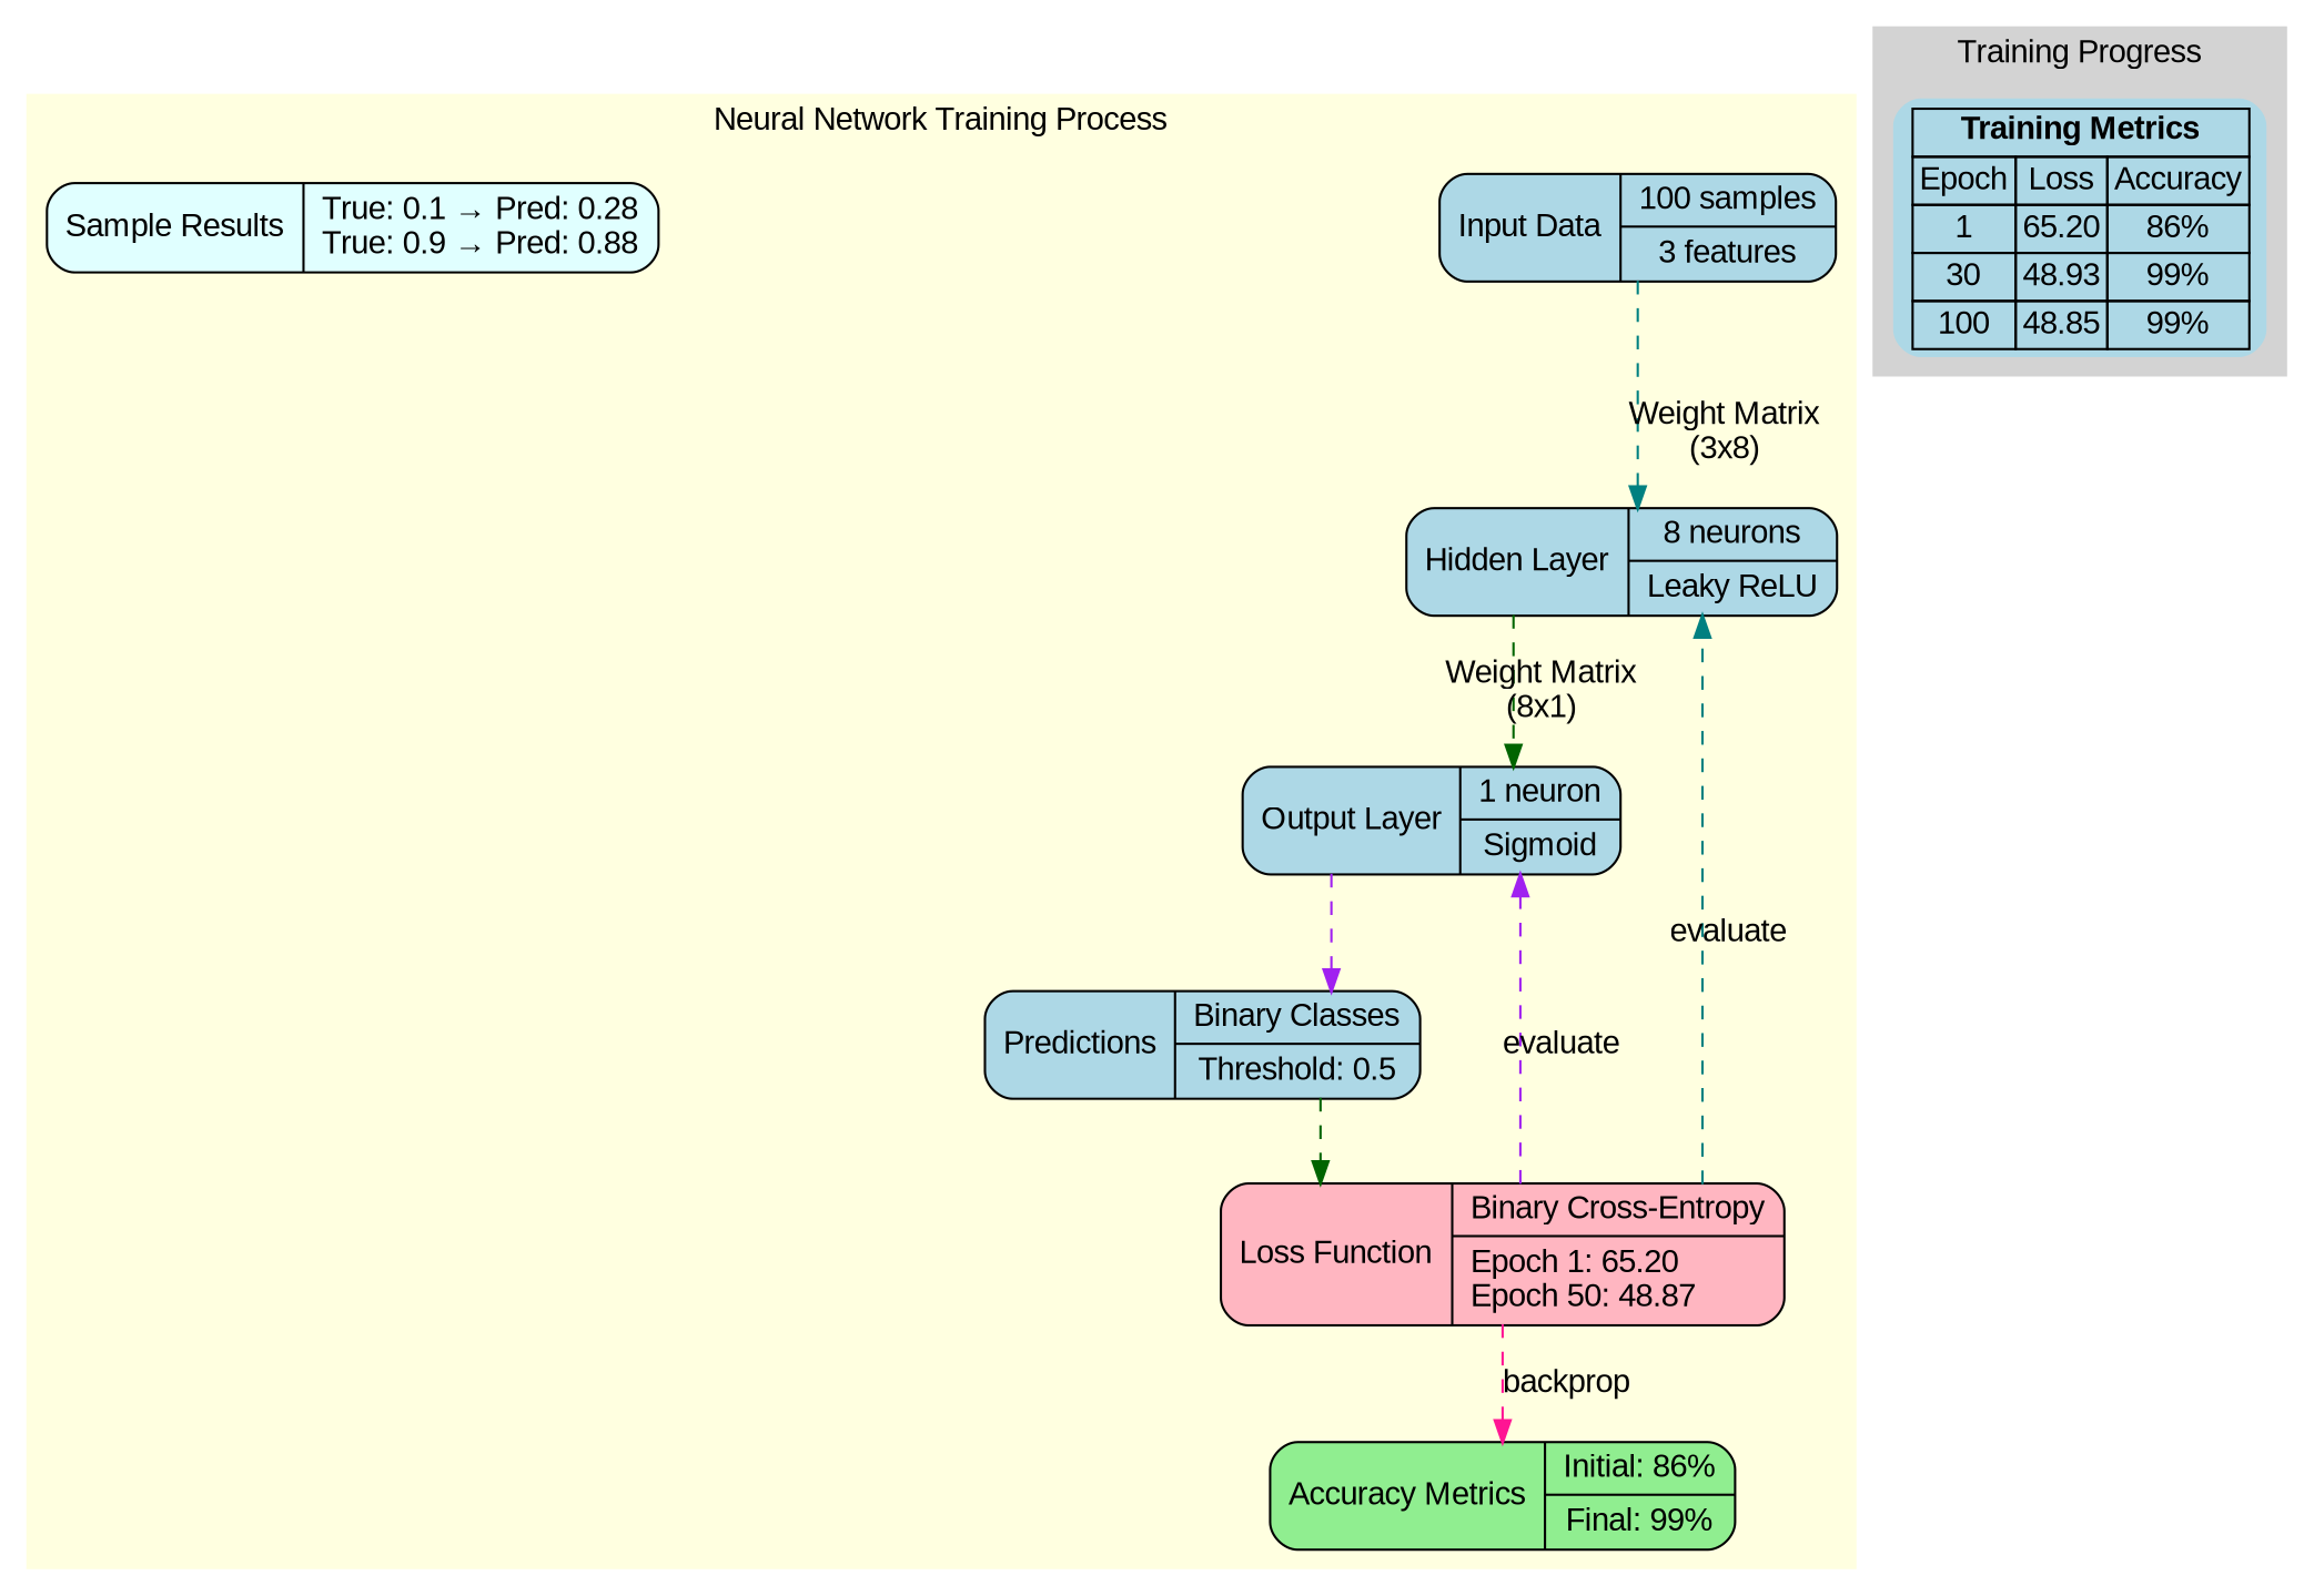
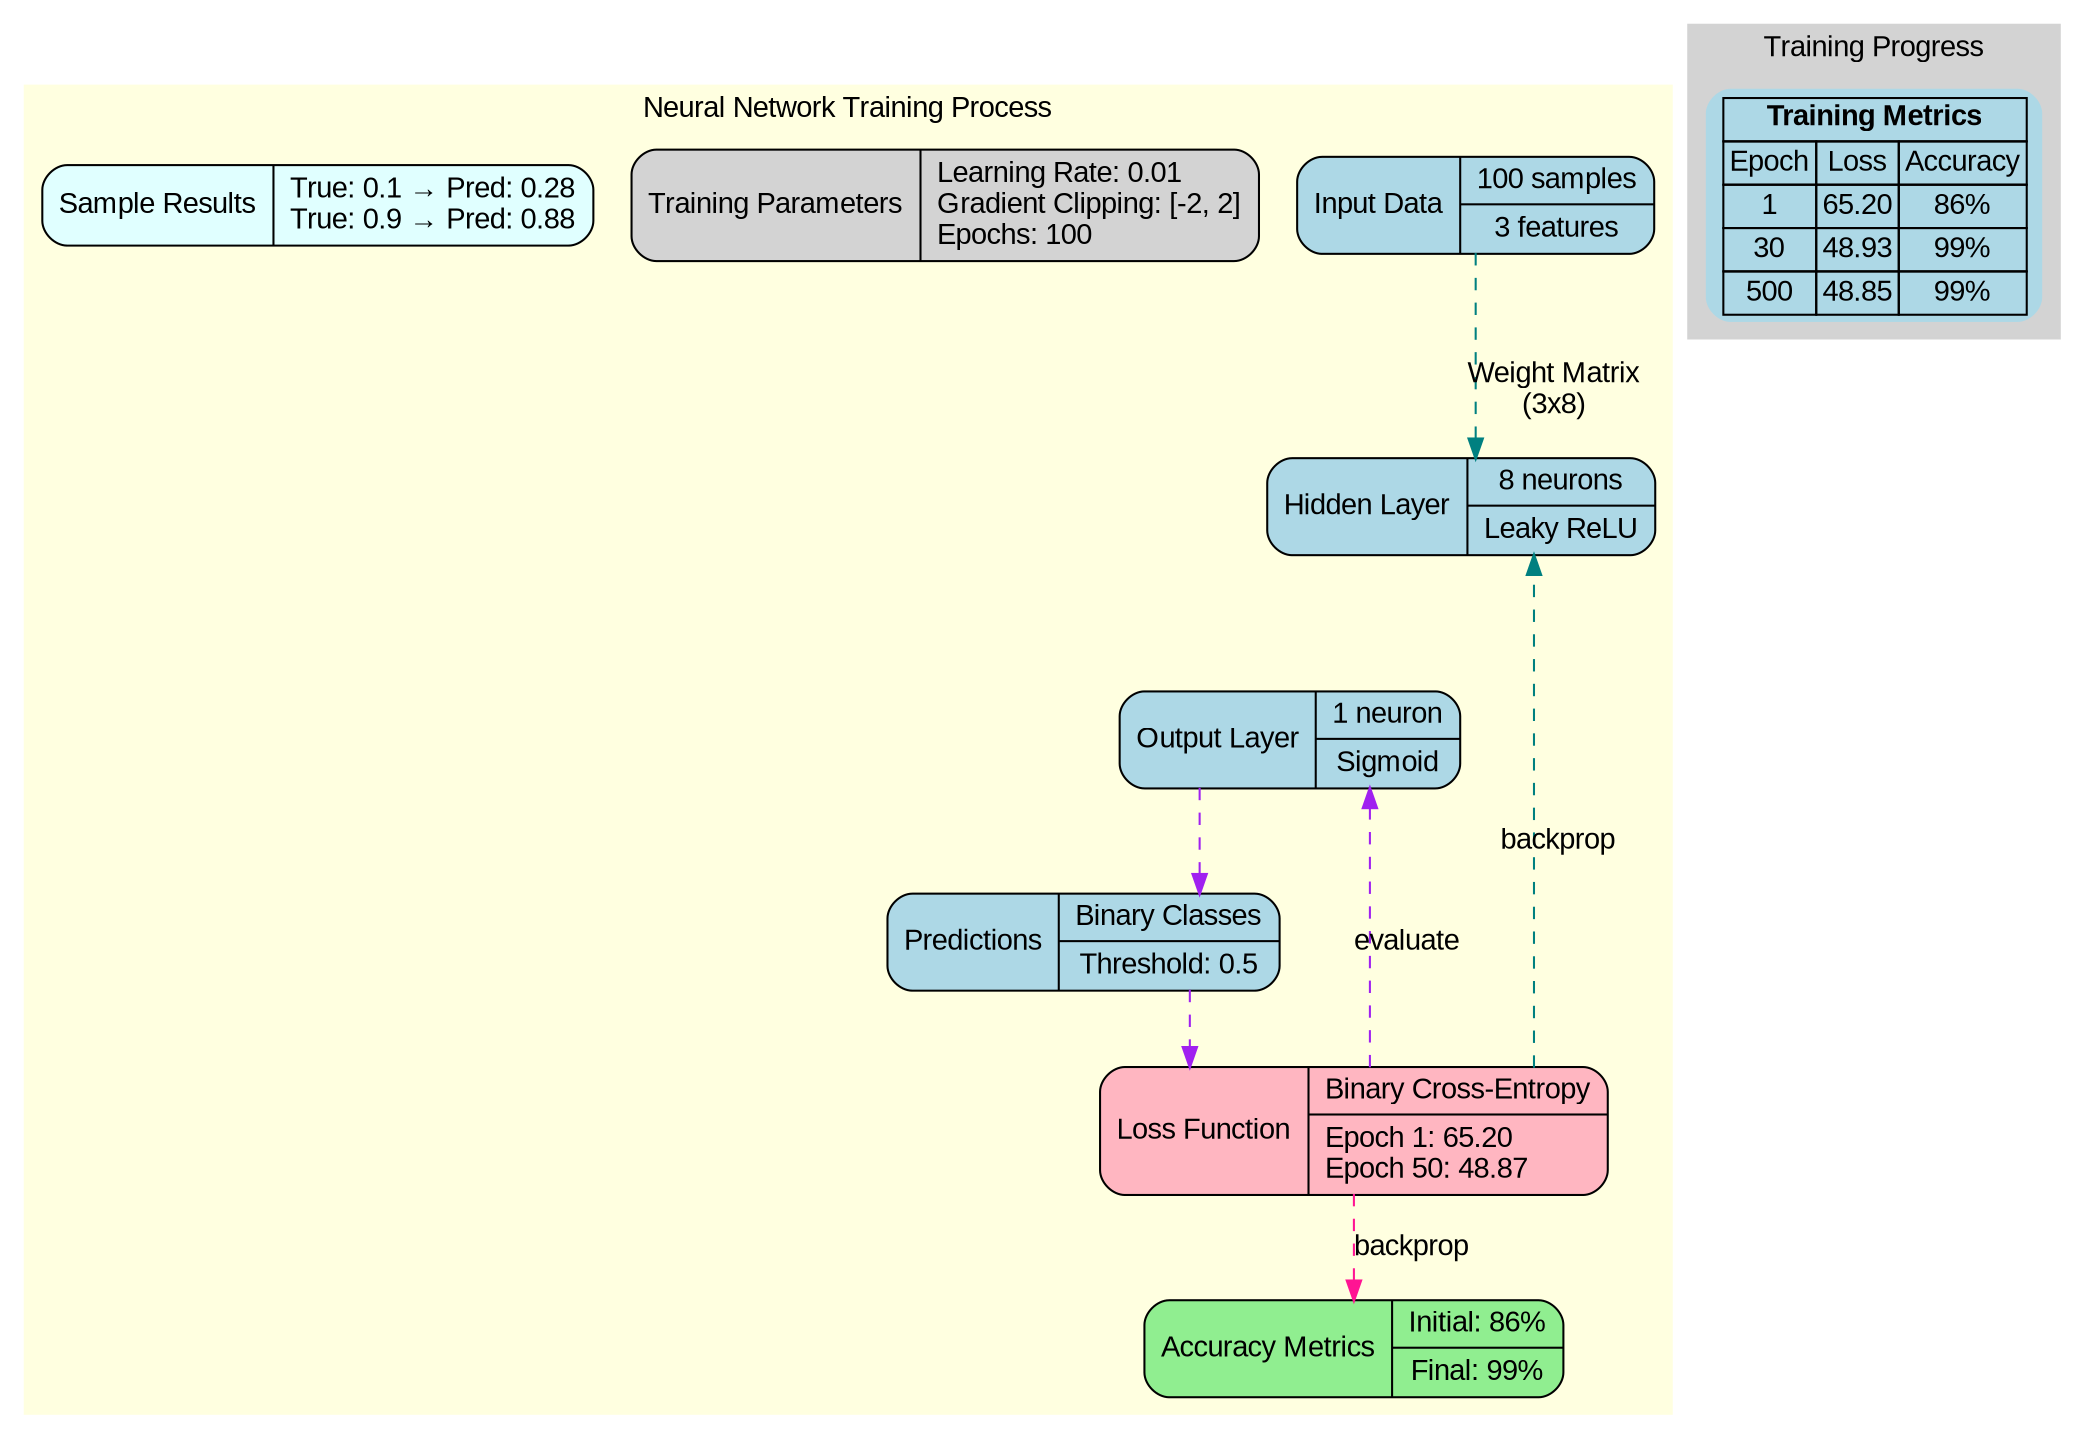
  digraph {
    compound=true
    fontname=Arial
    newrank=true
    rankdir=TB
    splines=ortho
    node [fillcolor=lightblue fontname=Arial shape=record style="rounded,filled"]
    edge [color=teal fontname=Arial style=dashed]
    n1 [label="Input Data|{100 samples|3 features}"]
    n2 [label="Hidden Layer|{8 neurons|Leaky ReLU}"]
    n3 [label="Output Layer|{1 neuron|Sigmoid}"]
    n4 [label="Predictions|{Binary Classes|Threshold: 0.5}"]
    n5 [fillcolor=lightpink label="Loss Function|{Binary Cross-Entropy|Epoch 1: 65.20\lEpoch 50: 48.87\l}"]
    n6 [fillcolor=lightgreen label="Accuracy Metrics|{Initial: 86%|Final: 99%}"]
+   n7 [fillcolor=lightgrey label="Training Parameters|{Learning Rate: 0.01\lGradient Clipping: [-2, 2]\lEpochs: 100\l}"]
    n8 [fillcolor=lightcyan label="Sample Results|{True: 0.1 → Pred: 0.28\lTrue: 0.9 → Pred: 0.88\l}"]
-   n9 [label=<       <table border="0" cellborder="1" cellspacing="0">         <tr><td colspan="3"><b>Training Metrics</b></td></tr>         <tr><td>Epoch</td><td>Loss</td><td>Accuracy</td></tr>         <tr><td>1</td><td>65.20</td><td>86%</td></tr>         <tr><td>30</td><td>48.93</td><td>99%</td></tr>         <tr><td>100</td><td>48.85</td><td>99%</td></tr>       </table>     > shape=none]
+   n9 [label=<       <table border="0" cellborder="1" cellspacing="0">         <tr><td colspan="3"><b>Training Metrics</b></td></tr>         <tr><td>Epoch</td><td>Loss</td><td>Accuracy</td></tr>         <tr><td>1</td><td>65.20</td><td>86%</td></tr>         <tr><td>30</td><td>48.93</td><td>99%</td></tr>         <tr><td>500</td><td>48.85</td><td>99%</td></tr>       </table>     > shape=none]
    subgraph cluster_1 {
      color=lightyellow
      label="Neural Network Training Process"
      style=filled
      n1
      n2
      n3
      n4
      n5
      n6
+     n7
      n8
    }
    subgraph cluster_2 {
      color=lightgrey
      label="Training Progress"
      style=filled
      n9
    }
    n1 -> n2 [label="Weight Matrix\n(3x8)"]
-   n2 -> n3 [color=darkgreen label="Weight Matrix\n(8x1)"]
    n3 -> n4 [color=purple]
-   n4 -> n5 [color=darkgreen]
-   n5 -> n2 [label=evaluate]
+   n4 -> n5 [color=purple]
+   n5 -> n2 [label=backprop]
    n5 -> n3 [color=purple label=evaluate]
    n5 -> n6 [color=deeppink label=backprop]
  }
